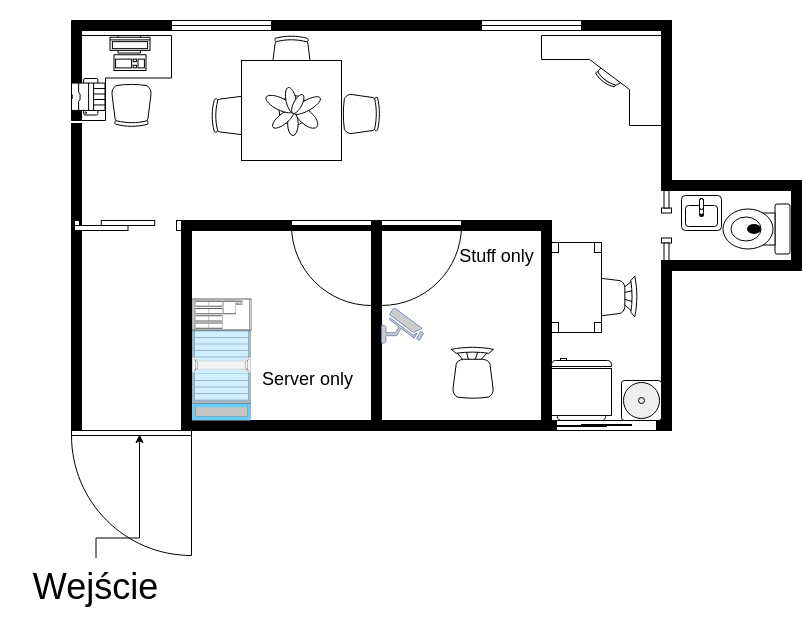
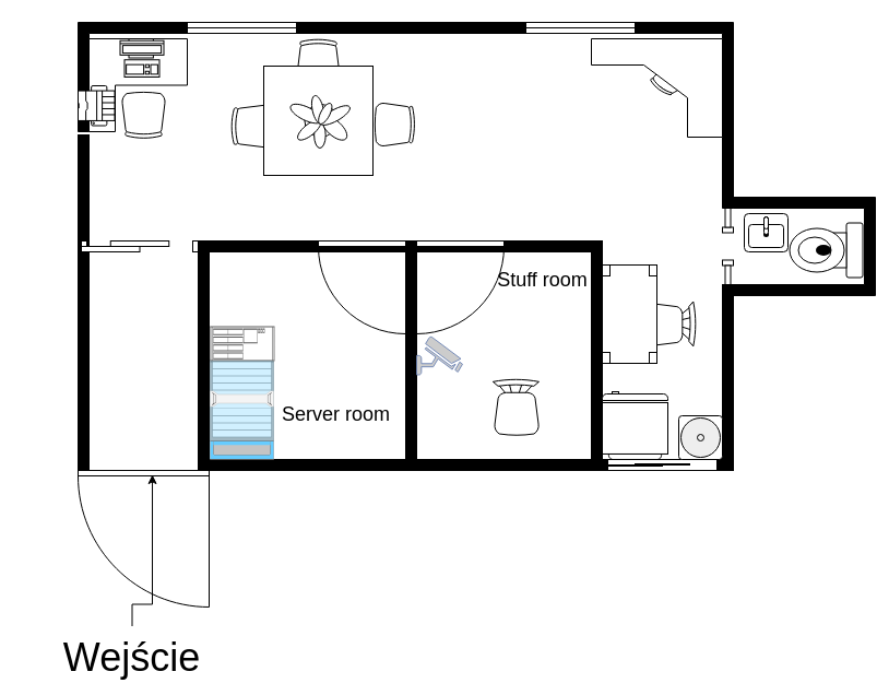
  <mxCell id="0" />
  <mxCell id="1" parent="0" />
  <mxCell id="2" value="" style="verticalLabelPosition=bottom;html=1;verticalAlign=top;align=center;shape=mxgraph.floorplan.wallCorner;fillColor=#000000;direction=south;" vertex="1" parent="1"><mxGeometry x="571" y="20" width="100" height="170" as="geometry" /></mxCell>
  <mxCell id="3" value="" style="verticalLabelPosition=bottom;html=1;verticalAlign=top;align=center;shape=mxgraph.floorplan.wallCorner;fillColor=#000000;" vertex="1" parent="1"><mxGeometry x="71" y="20" width="100" height="100" as="geometry" /></mxCell>
  <mxCell id="4" value="" style="verticalLabelPosition=bottom;html=1;verticalAlign=top;align=center;shape=mxgraph.floorplan.wall;fillColor=#000000;" vertex="1" parent="1"><mxGeometry x="271" y="20" width="210" height="10" as="geometry" /></mxCell>
  <mxCell id="5" value="" style="verticalLabelPosition=bottom;html=1;verticalAlign=top;align=center;shape=mxgraph.floorplan.window;" vertex="1" parent="1"><mxGeometry x="171" y="20" width="100" height="10" as="geometry" /></mxCell>
  <mxCell id="6" value="" style="verticalLabelPosition=bottom;html=1;verticalAlign=top;align=center;shape=mxgraph.floorplan.window;" vertex="1" parent="1"><mxGeometry x="481" y="20" width="100" height="10" as="geometry" /></mxCell>
  <mxCell id="7" value="" style="verticalLabelPosition=bottom;html=1;verticalAlign=top;align=center;shape=mxgraph.floorplan.wall;fillColor=#000000;direction=south;" vertex="1" parent="1"><mxGeometry x="71" y="123" width="10" height="310" as="geometry" /></mxCell>
  <mxCell id="8" value="" style="verticalLabelPosition=bottom;html=1;verticalAlign=top;align=center;shape=mxgraph.floorplan.wallU;fillColor=#000000;rotation=90;" vertex="1" parent="1"><mxGeometry x="691" y="160" width="90" height="130" as="geometry" /></mxCell>
  <mxCell id="9" value="" style="verticalLabelPosition=bottom;html=1;verticalAlign=top;align=center;shape=mxgraph.floorplan.toilet;rotation=90;" vertex="1" parent="1"><mxGeometry x="731" y="195" width="50" height="67" as="geometry" /></mxCell>
  <mxCell id="10" value="" style="verticalLabelPosition=bottom;html=1;verticalAlign=top;align=center;shape=mxgraph.floorplan.sink_2;" vertex="1" parent="1"><mxGeometry x="681" y="195" width="40" height="35" as="geometry" /></mxCell>
  <mxCell id="11" value="" style="verticalLabelPosition=bottom;html=1;verticalAlign=top;align=center;shape=mxgraph.floorplan.doorRight;aspect=fixed;" vertex="1" parent="1"><mxGeometry x="71" y="430" width="120" height="127.5" as="geometry" /></mxCell>
  <mxCell id="12" value="" style="verticalLabelPosition=bottom;html=1;verticalAlign=top;align=center;shape=mxgraph.floorplan.wall;fillColor=#000000;direction=south;" vertex="1" parent="1"><mxGeometry x="181" y="220" width="10" height="210" as="geometry" /></mxCell>
  <mxCell id="13" value="" style="verticalLabelPosition=bottom;html=1;verticalAlign=top;align=center;shape=mxgraph.floorplan.wall;fillColor=#000000;" vertex="1" parent="1"><mxGeometry x="191" y="420" width="470" height="10" as="geometry" /></mxCell>
  <mxCell id="14" value="" style="verticalLabelPosition=bottom;html=1;verticalAlign=top;align=center;shape=mxgraph.floorplan.desk_corner_2;" vertex="1" parent="1"><mxGeometry x="81" y="35" width="90" height="85" as="geometry" /></mxCell>
  <mxCell id="15" value="" style="verticalLabelPosition=bottom;html=1;verticalAlign=top;align=center;shape=mxgraph.floorplan.doorBypass;dx=0.25;" vertex="1" parent="1"><mxGeometry x="74" y="220" width="107" height="10" as="geometry" /></mxCell>
  <mxCell id="16" value="" style="verticalLabelPosition=bottom;html=1;verticalAlign=top;align=center;shape=mxgraph.floorplan.desk_corner;rotation=90;" vertex="1" parent="1"><mxGeometry x="556" y="20" width="90" height="120" as="geometry" /></mxCell>
  <mxCell id="17" value="" style="verticalLabelPosition=bottom;html=1;verticalAlign=top;align=center;shape=mxgraph.floorplan.wall;fillColor=#000000;direction=south;" vertex="1" parent="1"><mxGeometry x="661" y="260" width="10" height="170" as="geometry" /></mxCell>
  <mxCell id="18" value="" style="verticalLabelPosition=bottom;html=1;verticalAlign=top;align=center;shape=mxgraph.floorplan.doorDoublePocket;dx=0.25;direction=south;" vertex="1" parent="1"><mxGeometry x="661" y="190" width="10" height="70" as="geometry" /></mxCell>
  <mxCell id="19" value="" style="verticalLabelPosition=bottom;html=1;verticalAlign=top;align=center;shape=mxgraph.floorplan.wall;fillColor=#000000;" vertex="1" parent="1"><mxGeometry x="191" y="220" width="360" height="10" as="geometry" /></mxCell>
  <mxCell id="20" value="" style="verticalLabelPosition=bottom;html=1;verticalAlign=top;align=center;shape=mxgraph.floorplan.wall;fillColor=#000000;direction=south;" vertex="1" parent="1"><mxGeometry x="541" y="230" width="10" height="190" as="geometry" /></mxCell>
  <mxCell id="21" value="" style="verticalLabelPosition=bottom;html=1;verticalAlign=top;align=center;shape=mxgraph.floorplan.windowGlider;dx=0.25;" vertex="1" parent="1"><mxGeometry x="556" y="420" width="100" height="10" as="geometry" /></mxCell>
  <mxCell id="22" value="" style="verticalLabelPosition=bottom;html=1;verticalAlign=top;align=center;shape=mxgraph.floorplan.office_chair;shadow=0;" vertex="1" parent="1"><mxGeometry x="271" y="35" width="40" height="43" as="geometry" /></mxCell>
  <mxCell id="23" value="" style="verticalLabelPosition=bottom;html=1;verticalAlign=top;align=center;shape=mxgraph.floorplan.office_chair;shadow=0;direction=north;" vertex="1" parent="1"><mxGeometry x="211" y="95" width="43" height="40" as="geometry" /></mxCell>
  <mxCell id="24" value="" style="verticalLabelPosition=bottom;html=1;verticalAlign=top;align=center;shape=mxgraph.floorplan.office_chair;shadow=0;direction=south" vertex="1" parent="1"><mxGeometry x="248" y="95" width="43" height="40" as="geometry" /></mxCell>
  <mxCell id="25" value="" style="shape=rect;shadow=0;" vertex="1" parent="1"><mxGeometry x="241" y="60" width="100" height="100" as="geometry" /></mxCell>
  <mxCell id="26" value="" style="verticalLabelPosition=bottom;html=1;verticalAlign=top;align=center;shape=mxgraph.floorplan.office_chair;shadow=0;direction=south;rotation=90;" vertex="1" parent="1"><mxGeometry x="109.5" y="85" width="43" height="40" as="geometry" /></mxCell>
  <mxCell id="27" value="" style="verticalLabelPosition=bottom;html=1;verticalAlign=top;align=center;shape=mxgraph.floorplan.water_cooler;" vertex="1" parent="1"><mxGeometry x="621" y="380" width="40" height="40" as="geometry" /></mxCell>
  <mxCell id="28" value="" style="verticalLabelPosition=bottom;html=1;verticalAlign=top;align=center;shape=mxgraph.floorplan.workstation;rotation=0;" vertex="1" parent="1"><mxGeometry x="109.5" y="35" width="40" height="35" as="geometry" /></mxCell>
  <mxCell id="29" value="" style="verticalLabelPosition=bottom;html=1;verticalAlign=top;align=center;shape=mxgraph.floorplan.plant;" vertex="1" parent="1"><mxGeometry x="267.5" y="84" width="47" height="51" as="geometry" /></mxCell>
  <mxCell id="30" value="" style="verticalLabelPosition=bottom;html=1;verticalAlign=top;align=center;shape=mxgraph.floorplan.office_chair;rotation=90;" vertex="1" parent="1"><mxGeometry x="341" y="95" width="40" height="37" as="geometry" /></mxCell>
  <mxCell id="31" value="" style="verticalLabelPosition=bottom;html=1;verticalAlign=top;align=center;shape=mxgraph.floorplan.printer;direction=south;" vertex="1" parent="1"><mxGeometry x="71" y="78" width="33.5" height="36.5" as="geometry" /></mxCell>
  <mxCell id="32" value="" style="verticalLabelPosition=bottom;html=1;verticalAlign=top;align=center;shape=mxgraph.floorplan.refrigerator;rotation=-180;" vertex="1" parent="1"><mxGeometry x="551" y="358" width="60" height="62" as="geometry" /></mxCell>
  <mxCell id="33" value="" style="verticalLabelPosition=bottom;html=1;verticalAlign=top;align=center;shape=mxgraph.floorplan.chair;rotation=90;" vertex="1" parent="1"><mxGeometry x="590.5" y="270" width="41" height="52" as="geometry" /></mxCell>
  <mxCell id="34" value="" style="verticalLabelPosition=bottom;html=1;verticalAlign=top;align=center;shape=mxgraph.floorplan.table;rotation=-90;" vertex="1" parent="1"><mxGeometry x="531" y="262" width="90" height="50" as="geometry" /></mxCell>
  <mxCell id="35" value="" style="verticalLabelPosition=bottom;html=1;verticalAlign=top;align=center;shape=mxgraph.floorplan.wall;fillColor=#000000;direction=south;" vertex="1" parent="1"><mxGeometry x="371" y="230" width="10" height="190" as="geometry" /></mxCell>
  <mxCell id="36" value="" style="verticalLabelPosition=bottom;html=1;verticalAlign=top;align=center;shape=mxgraph.floorplan.doorRight;aspect=fixed;" vertex="1" parent="1"><mxGeometry x="291" y="220" width="80" height="85" as="geometry" /></mxCell>
  <mxCell id="37" value="" style="verticalLabelPosition=bottom;html=1;verticalAlign=top;align=center;shape=mxgraph.floorplan.doorLeft;aspect=fixed;" vertex="1" parent="1"><mxGeometry x="381" y="220" width="80" height="85" as="geometry" /></mxCell>
  <mxCell id="38" value="" style="shape=mxgraph.rack.cisco.cisco_nexus_7000_9-slot_switch_chassis;html=1;labelPosition=right;align=left;spacingLeft=15;dashed=0;shadow=0;fillColor=#ffffff;" vertex="1" parent="1"><mxGeometry x="191.75" y="328" width="58.5" height="92" as="geometry" /></mxCell>
  <mxCell id="39" value="" style="shape=mxgraph.rack.cisco.cisco_wave_7541;html=1;labelPosition=right;align=left;spacingLeft=15;dashed=0;shadow=0;fillColor=#ffffff;" vertex="1" parent="1"><mxGeometry x="191.75" y="298" width="59.25" height="32" as="geometry" /></mxCell>
  <mxCell id="40" style="edgeStyle=orthogonalEdgeStyle;rounded=0;orthogonalLoop=1;jettySize=auto;html=1;entryX=0.567;entryY=0.031;entryDx=0;entryDy=0;entryPerimeter=0;" edge="1" parent="1" source="41" target="11"><mxGeometry relative="1" as="geometry" /></mxCell>
- <mxCell id="41" value="&lt;font style=&quot;font-size: 36px&quot;&gt;Wejście&lt;/font&gt;" style="text;html=1;strokeColor=none;fillColor=none;align=center;verticalAlign=middle;whiteSpace=wrap;rounded=0;" vertex="1" parent="1"><mxGeometry x="20" y="557.5" width="151" height="56" as="geometry" /></mxCell>
- <mxCell id="42" value="&lt;font style=&quot;font-size: 18px&quot;&gt;Server only&lt;/font&gt;" style="text;html=1;strokeColor=none;fillColor=none;align=center;verticalAlign=middle;whiteSpace=wrap;rounded=0;" vertex="1" parent="1"><mxGeometry x="241" y="358" width="133" height="42" as="geometry" /></mxCell>
- <mxCell id="43" value="&lt;font style=&quot;font-size: 18px&quot;&gt;Stuff only&lt;/font&gt;" style="text;html=1;align=center;verticalAlign=middle;resizable=0;points=[];autosize=1;" vertex="1" parent="1"><mxGeometry x="454" y="242" width="84" height="28" as="geometry" /></mxCell>
+ <mxCell id="41" value="&lt;font style=&quot;font-size: 36px&quot;&gt;Wejście&lt;/font&gt;" style="text;html=1;strokeColor=none;fillColor=none;align=center;verticalAlign=middle;whiteSpace=wrap;rounded=0;" vertex="1" parent="1"><mxGeometry x="45" y="572.5" width="151" height="56" as="geometry" /></mxCell>
+ <mxCell id="42" value="&lt;font style=&quot;font-size: 18px&quot;&gt;Server room&lt;/font&gt;" style="text;html=1;strokeColor=none;fillColor=none;align=center;verticalAlign=middle;whiteSpace=wrap;rounded=0;" vertex="1" parent="1"><mxGeometry x="241" y="358" width="133" height="42" as="geometry" /></mxCell>
+ <mxCell id="43" value="&lt;font style=&quot;font-size: 18px&quot;&gt;Stuff room&lt;/font&gt;" style="text;html=1;align=center;verticalAlign=middle;resizable=0;points=[];autosize=1;" vertex="1" parent="1"><mxGeometry x="454" y="242" width="84" height="28" as="geometry" /></mxCell>
  <mxCell id="44" value="" style="verticalLabelPosition=bottom;html=1;verticalAlign=top;align=center;shape=mxgraph.floorplan.chair;rotation=90;direction=north;" vertex="1" parent="1"><mxGeometry x="446" y="351" width="52" height="42.25" as="geometry" /></mxCell>
  <mxCell id="45" value="" style="fontColor=#0066CC;verticalAlign=top;verticalLabelPosition=bottom;labelPosition=center;align=center;html=1;outlineConnect=0;fillColor=#CCCCCC;strokeColor=#6881B3;gradientColor=none;gradientDirection=north;strokeWidth=2;shape=mxgraph.networks.security_camera;" vertex="1" parent="1"><mxGeometry x="381" y="307.5" width="42" height="35" as="geometry" /></mxCell>
